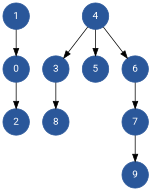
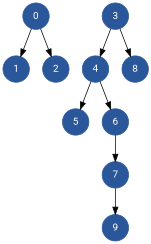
  digraph {
    fontname=Roboto
    node [color="#2A579A" fillcolor="#2A579A" fontcolor="#FFFFFF" fontname=Roboto shape=circle style=filled]
    edge [fontname=Roboto]
    0 [width=0.5]
    1 [width=0.5]
    2 [width=0.5]
    3 [width=0.5]
    4 [width=0.5]
    8 [width=0.5]
    5 [width=0.5]
    6 [width=0.5]
    7 [width=0.5]
    9 [width=0.5]
-   1 -> 0
+   0 -> 1
    0 -> 2
-   4 -> 3
+   3 -> 4
    3 -> 8
    4 -> 5
    4 -> 6
    6 -> 7
    7 -> 9
  }
